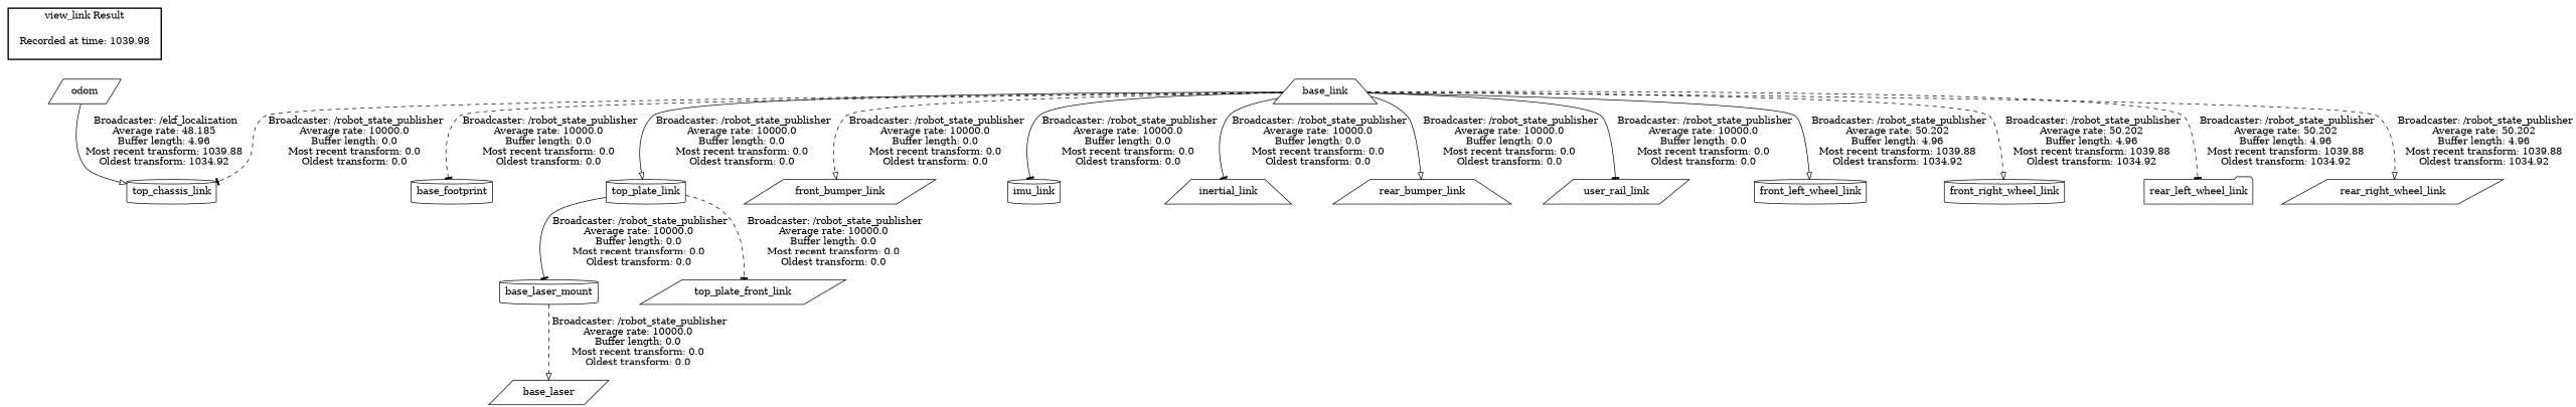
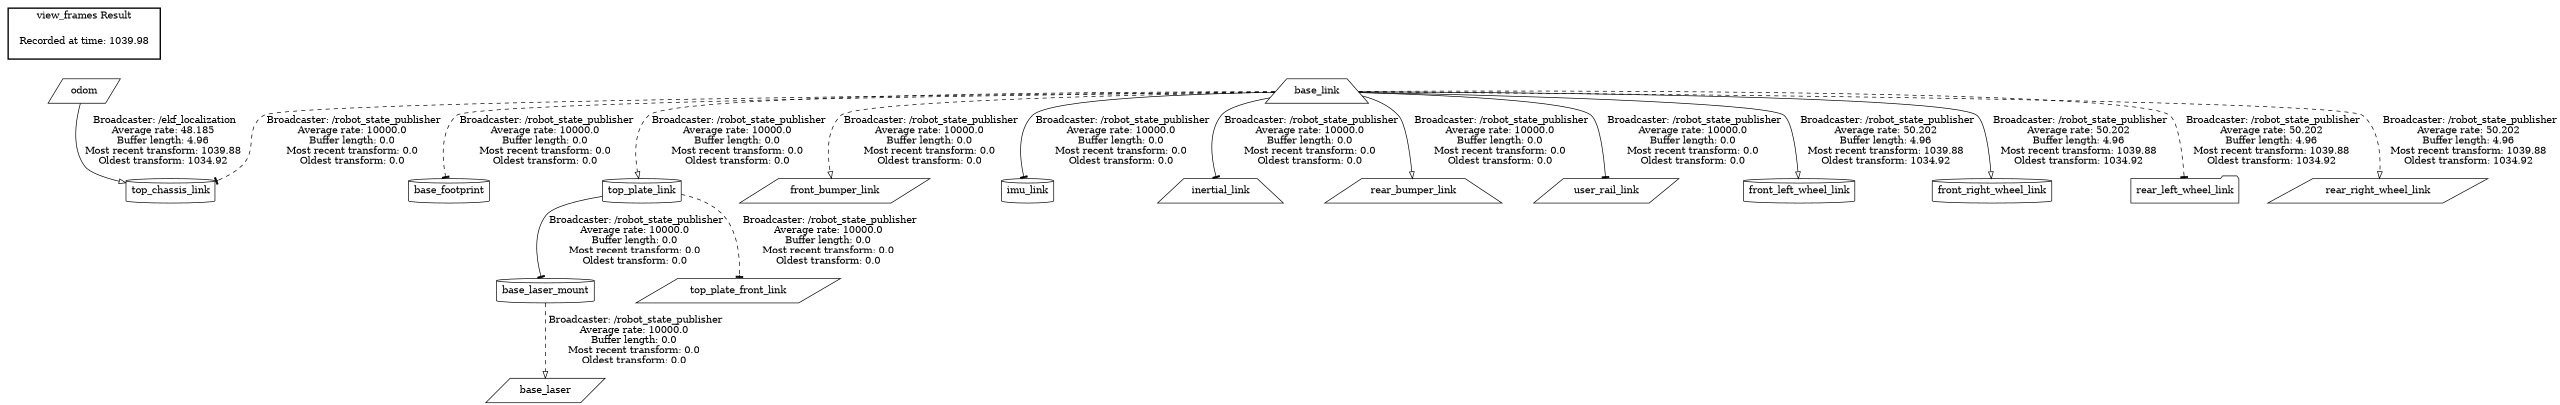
  digraph {
    node [shape=cylinder]
    edge [style=solid arrowhead=onormal]
    n1 [label="Recorded at time: 1039.98" shape=plaintext]
    odom [shape=parallelogram]
    base_link [shape=trapezium]
    base_footprint
    top_plate_link
    front_bumper_link [shape=parallelogram]
    imu_link
    inertial_link [shape=trapezium]
    rear_bumper_link [shape=trapezium]
    top_chassis_link
    user_rail_link [shape=parallelogram]
    front_left_wheel_link
    front_right_wheel_link
    rear_left_wheel_link [shape=folder]
    rear_right_wheel_link [shape=parallelogram]
    base_laser_mount
    top_plate_front_link [shape=parallelogram]
    base_laser [shape=parallelogram]
    subgraph cluster_1 {
      color=black
-     label="view_link Result"
+     label="view_frames Result"
      style=bold
      n1
    }
    n1 -> odom [style=invis arrowhead=""]
    odom -> top_chassis_link [label=" Broadcaster: /ekf_localization\nAverage rate: 48.185\nBuffer length: 4.96\nMost recent transform: 1039.88\nOldest transform: 1034.92\n"]
    base_link -> base_footprint [arrowhead=tee label=" Broadcaster: /robot_state_publisher\nAverage rate: 10000.0\nBuffer length: 0.0\nMost recent transform: 0.0\nOldest transform: 0.0\n" style=dashed]
-   base_link -> top_plate_link [label=" Broadcaster: /robot_state_publisher\nAverage rate: 10000.0\nBuffer length: 0.0\nMost recent transform: 0.0\nOldest transform: 0.0\n"]
+   base_link -> top_plate_link [label=" Broadcaster: /robot_state_publisher\nAverage rate: 10000.0\nBuffer length: 0.0\nMost recent transform: 0.0\nOldest transform: 0.0\n" style=dashed]
    base_link -> front_bumper_link [label=" Broadcaster: /robot_state_publisher\nAverage rate: 10000.0\nBuffer length: 0.0\nMost recent transform: 0.0\nOldest transform: 0.0\n" style=dashed]
    base_link -> imu_link [arrowhead=tee label=" Broadcaster: /robot_state_publisher\nAverage rate: 10000.0\nBuffer length: 0.0\nMost recent transform: 0.0\nOldest transform: 0.0\n"]
    base_link -> inertial_link [arrowhead=tee label=" Broadcaster: /robot_state_publisher\nAverage rate: 10000.0\nBuffer length: 0.0\nMost recent transform: 0.0\nOldest transform: 0.0\n"]
    base_link -> rear_bumper_link [label=" Broadcaster: /robot_state_publisher\nAverage rate: 10000.0\nBuffer length: 0.0\nMost recent transform: 0.0\nOldest transform: 0.0\n"]
    base_link -> top_chassis_link [arrowhead=tee label=" Broadcaster: /robot_state_publisher\nAverage rate: 10000.0\nBuffer length: 0.0\nMost recent transform: 0.0\nOldest transform: 0.0\n" style=dashed]
    base_link -> user_rail_link [arrowhead=tee label=" Broadcaster: /robot_state_publisher\nAverage rate: 10000.0\nBuffer length: 0.0\nMost recent transform: 0.0\nOldest transform: 0.0\n"]
    base_link -> front_left_wheel_link [label=" Broadcaster: /robot_state_publisher\nAverage rate: 50.202\nBuffer length: 4.96\nMost recent transform: 1039.88\nOldest transform: 1034.92\n"]
-   base_link -> front_right_wheel_link [label=" Broadcaster: /robot_state_publisher\nAverage rate: 50.202\nBuffer length: 4.96\nMost recent transform: 1039.88\nOldest transform: 1034.92\n" style=dashed]
+   base_link -> front_right_wheel_link [label=" Broadcaster: /robot_state_publisher\nAverage rate: 50.202\nBuffer length: 4.96\nMost recent transform: 1039.88\nOldest transform: 1034.92\n"]
    base_link -> rear_left_wheel_link [arrowhead=tee label=" Broadcaster: /robot_state_publisher\nAverage rate: 50.202\nBuffer length: 4.96\nMost recent transform: 1039.88\nOldest transform: 1034.92\n" style=dashed]
    base_link -> rear_right_wheel_link [label=" Broadcaster: /robot_state_publisher\nAverage rate: 50.202\nBuffer length: 4.96\nMost recent transform: 1039.88\nOldest transform: 1034.92\n" style=dashed]
    top_plate_link -> base_laser_mount [arrowhead=tee label=" Broadcaster: /robot_state_publisher\nAverage rate: 10000.0\nBuffer length: 0.0\nMost recent transform: 0.0\nOldest transform: 0.0\n"]
    top_plate_link -> top_plate_front_link [arrowhead=tee label=" Broadcaster: /robot_state_publisher\nAverage rate: 10000.0\nBuffer length: 0.0\nMost recent transform: 0.0\nOldest transform: 0.0\n" style=dashed]
    base_laser_mount -> base_laser [label=" Broadcaster: /robot_state_publisher\nAverage rate: 10000.0\nBuffer length: 0.0\nMost recent transform: 0.0\nOldest transform: 0.0\n" style=dashed]
  }
